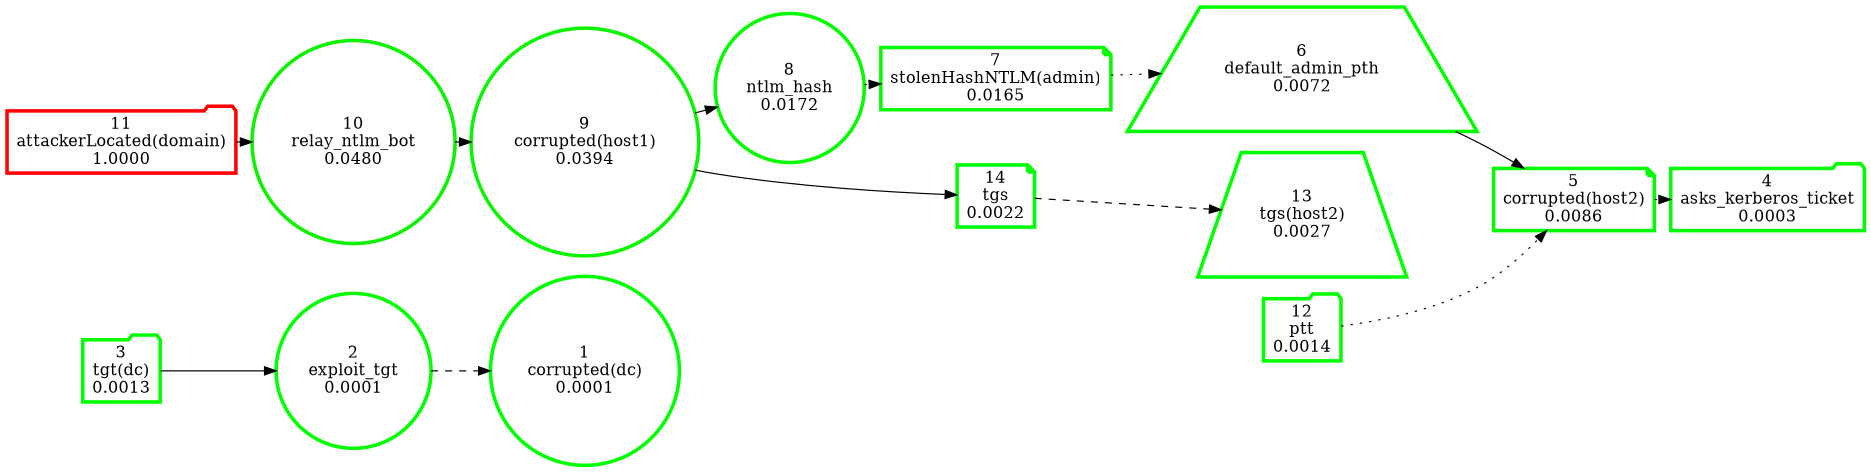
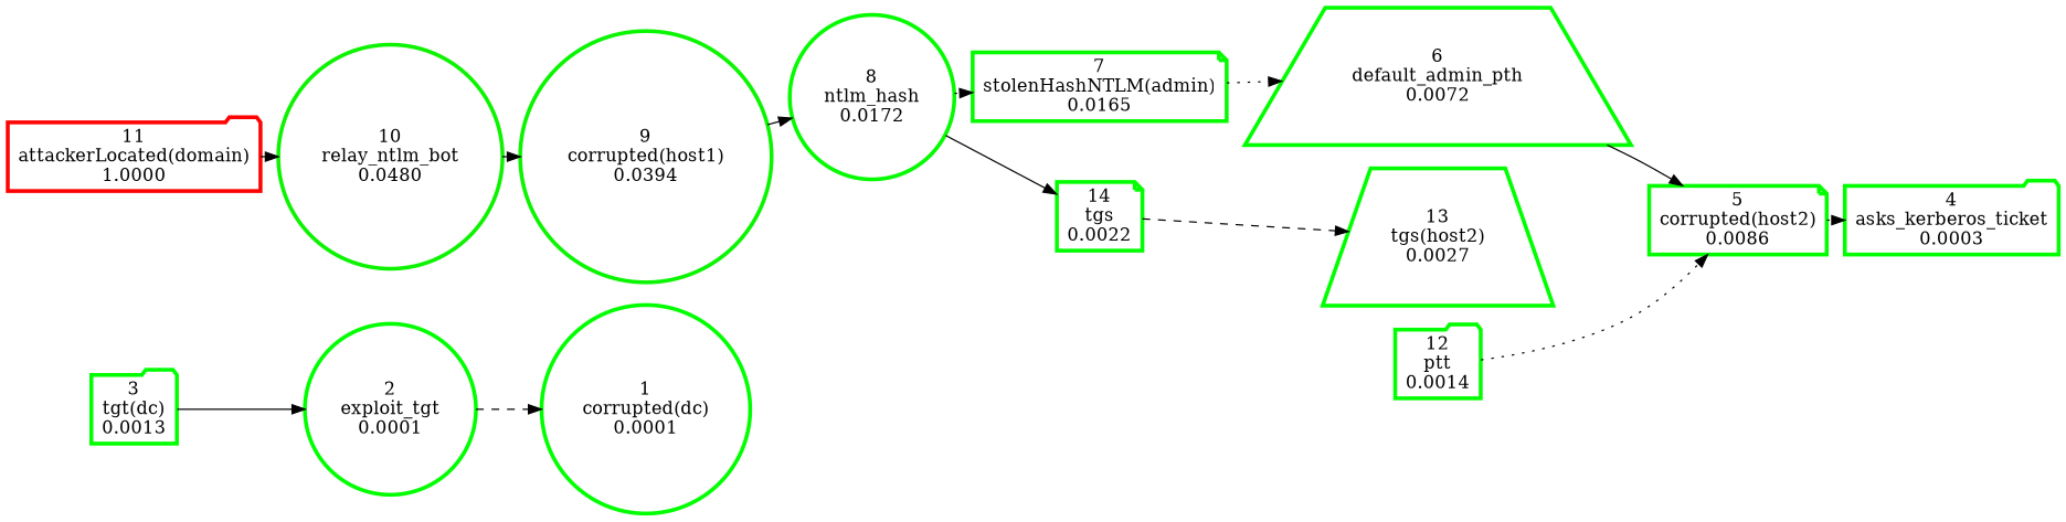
  digraph {
    rankdir=LR
    ranksep=0.2
    node [color="#00FF00" penwidth=3 shape=circle]
    edge [style=solid]
    n1 [label="1\ncorrupted(dc)\n0.0001"]
    n2 [label="2\nexploit_tgt\n0.0001"]
    n3 [label="3\ntgt(dc)\n0.0013" shape=folder]
    n4 [label="4\nasks_kerberos_ticket\n0.0003" shape=folder]
    n5 [color="#02FD00" label="5\ncorrupted(host2)\n0.0086" shape=note]
    n6 [color="#01FE00" label="6\ndefault_admin_pth\n0.0072" shape=trapezium]
    n7 [color="#04FB00" label="7\nstolenHashNTLM(admin)\n0.0165" shape=note]
    n8 [color="#04FB00" label="8\nntlm_hash\n0.0172"]
    n9 [color="#0AF500" label="9\ncorrupted(host1)\n0.0394"]
    n10 [label="14\ntgs\n0.0022" shape=note]
    n11 [label="13\ntgs(host2)\n0.0027" shape=trapezium]
    n12 [color="#0CF300" label="10\nrelay_ntlm_bot\n0.0480"]
    n13 [color="#FE0100" label="11\nattackerLocated(domain)\n1.0000" shape=folder]
    n14 [label="12\nptt\n0.0014" shape=folder]
    n2 -> n1 [style=dashed]
    n3 -> n2
    n5 -> n4 [style=dotted]
    n6 -> n5
    n7 -> n6 [style=dotted]
    n8 -> n7 [style=dotted]
    n9 -> n8
-   n9 -> n10
+   n8 -> n10
    n10 -> n11 [style=dashed]
    n12 -> n9 [style=dashed]
    n13 -> n12
    n14 -> n5 [style=dotted]
  }
